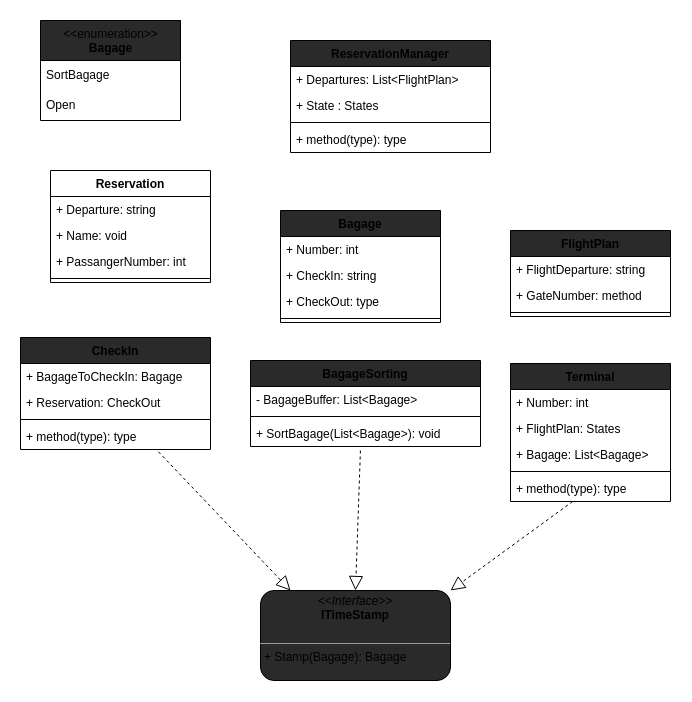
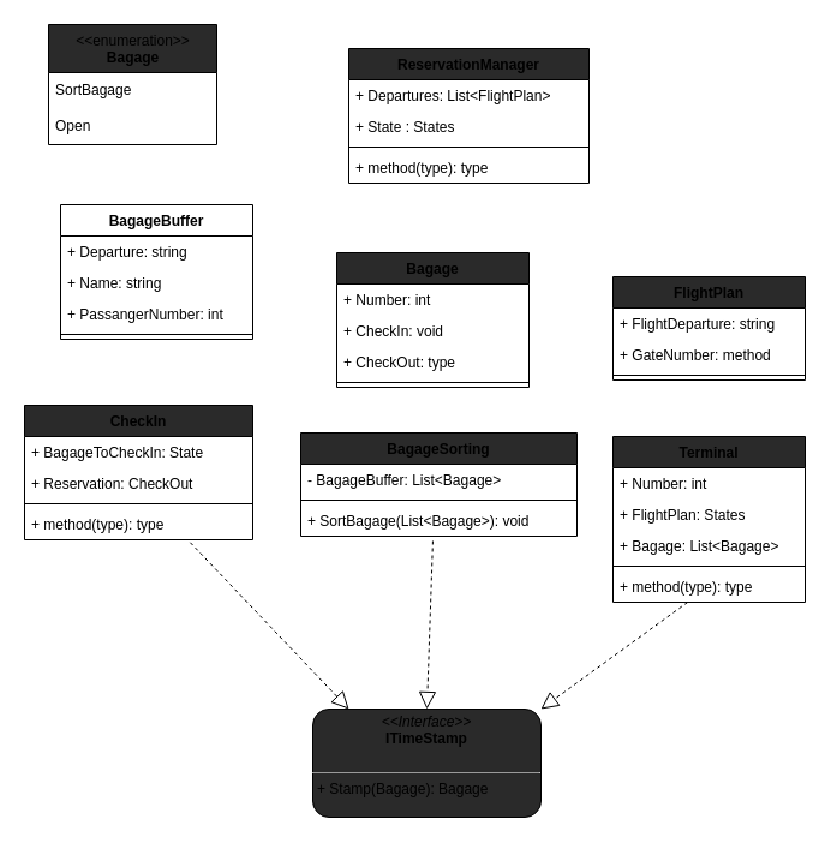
  <mxCell id="0" />
  <mxCell id="1" parent="0" />
- <mxCell id="2" value="Reservation" style="swimlane;fontStyle=1;align=center;verticalAlign=top;childLayout=stackLayout;horizontal=1;startSize=26;horizontalStack=0;resizeParent=1;resizeParentMax=0;resizeLast=0;collapsible=1;marginBottom=0;" parent="1" vertex="1"><mxGeometry x="50" y="170" width="160" height="112" as="geometry" /></mxCell>
+ <mxCell id="2" value="BagageBuffer" style="swimlane;fontStyle=1;align=center;verticalAlign=top;childLayout=stackLayout;horizontal=1;startSize=26;horizontalStack=0;resizeParent=1;resizeParentMax=0;resizeLast=0;collapsible=1;marginBottom=0;" parent="1" vertex="1"><mxGeometry x="50" y="170" width="160" height="112" as="geometry" /></mxCell>
  <mxCell id="3" value="+ Departure: string " style="text;strokeColor=none;fillColor=none;align=left;verticalAlign=top;spacingLeft=4;spacingRight=4;overflow=hidden;rotatable=0;points=[[0,0.5],[1,0.5]];portConstraint=eastwest;" parent="2" vertex="1"><mxGeometry y="26" width="160" height="26" as="geometry" /></mxCell>
- <mxCell id="4" value="+ Name: void" style="text;strokeColor=none;fillColor=none;align=left;verticalAlign=top;spacingLeft=4;spacingRight=4;overflow=hidden;rotatable=0;points=[[0,0.5],[1,0.5]];portConstraint=eastwest;" parent="2" vertex="1"><mxGeometry y="52" width="160" height="26" as="geometry" /></mxCell>
+ <mxCell id="4" value="+ Name: string" style="text;strokeColor=none;fillColor=none;align=left;verticalAlign=top;spacingLeft=4;spacingRight=4;overflow=hidden;rotatable=0;points=[[0,0.5],[1,0.5]];portConstraint=eastwest;" parent="2" vertex="1"><mxGeometry y="52" width="160" height="26" as="geometry" /></mxCell>
  <mxCell id="5" value="+ PassangerNumber: int" style="text;strokeColor=none;fillColor=none;align=left;verticalAlign=top;spacingLeft=4;spacingRight=4;overflow=hidden;rotatable=0;points=[[0,0.5],[1,0.5]];portConstraint=eastwest;" parent="2" vertex="1"><mxGeometry y="78" width="160" height="26" as="geometry" /></mxCell>
  <mxCell id="6" value="" style="line;strokeWidth=1;fillColor=none;align=left;verticalAlign=middle;spacingTop=-1;spacingLeft=3;spacingRight=3;rotatable=0;labelPosition=right;points=[];portConstraint=eastwest;" parent="2" vertex="1"><mxGeometry y="104" width="160" height="8" as="geometry" /></mxCell>
  <mxCell id="7" value="FlightPlan" style="swimlane;fontStyle=1;align=center;verticalAlign=top;childLayout=stackLayout;horizontal=1;startSize=26;horizontalStack=0;resizeParent=1;resizeParentMax=0;resizeLast=0;collapsible=1;marginBottom=0;fillColor=#2a2a2a;" parent="1" vertex="1"><mxGeometry x="510" y="230" width="160" height="86" as="geometry" /></mxCell>
  <mxCell id="8" value="+ FlightDeparture: string" style="text;strokeColor=none;fillColor=none;align=left;verticalAlign=top;spacingLeft=4;spacingRight=4;overflow=hidden;rotatable=0;points=[[0,0.5],[1,0.5]];portConstraint=eastwest;" parent="7" vertex="1"><mxGeometry y="26" width="160" height="26" as="geometry" /></mxCell>
  <mxCell id="9" value="+ GateNumber: method" style="text;strokeColor=none;fillColor=none;align=left;verticalAlign=top;spacingLeft=4;spacingRight=4;overflow=hidden;rotatable=0;points=[[0,0.5],[1,0.5]];portConstraint=eastwest;" parent="7" vertex="1"><mxGeometry y="52" width="160" height="26" as="geometry" /></mxCell>
  <mxCell id="10" value="" style="line;strokeWidth=1;fillColor=none;align=left;verticalAlign=middle;spacingTop=-1;spacingLeft=3;spacingRight=3;rotatable=0;labelPosition=right;points=[];portConstraint=eastwest;" parent="7" vertex="1"><mxGeometry y="78" width="160" height="8" as="geometry" /></mxCell>
  <mxCell id="11" value="BagageSorting" style="swimlane;fontStyle=1;align=center;verticalAlign=top;childLayout=stackLayout;horizontal=1;startSize=26;horizontalStack=0;resizeParent=1;resizeParentMax=0;resizeLast=0;collapsible=1;marginBottom=0;fillColor=#2a2a2a;" parent="1" vertex="1"><mxGeometry x="250" y="360" width="230" height="86" as="geometry" /></mxCell>
  <mxCell id="12" value="- BagageBuffer: List&lt;Bagage&gt;" style="text;strokeColor=none;fillColor=none;align=left;verticalAlign=top;spacingLeft=4;spacingRight=4;overflow=hidden;rotatable=0;points=[[0,0.5],[1,0.5]];portConstraint=eastwest;" parent="11" vertex="1"><mxGeometry y="26" width="230" height="26" as="geometry" /></mxCell>
  <mxCell id="13" value="" style="line;strokeWidth=1;fillColor=none;align=left;verticalAlign=middle;spacingTop=-1;spacingLeft=3;spacingRight=3;rotatable=0;labelPosition=right;points=[];portConstraint=eastwest;" parent="11" vertex="1"><mxGeometry y="52" width="230" height="8" as="geometry" /></mxCell>
  <mxCell id="14" value="+ SortBagage(List&lt;Bagage&gt;): void" style="text;strokeColor=none;fillColor=none;align=left;verticalAlign=top;spacingLeft=4;spacingRight=4;overflow=hidden;rotatable=0;points=[[0,0.5],[1,0.5]];portConstraint=eastwest;" parent="11" vertex="1"><mxGeometry y="60" width="230" height="26" as="geometry" /></mxCell>
  <mxCell id="15" value="Terminal" style="swimlane;fontStyle=1;align=center;verticalAlign=top;childLayout=stackLayout;horizontal=1;startSize=26;horizontalStack=0;resizeParent=1;resizeParentMax=0;resizeLast=0;collapsible=1;marginBottom=0;fillColor=#2a2a2a;" parent="1" vertex="1"><mxGeometry x="510" y="363" width="160" height="138" as="geometry" /></mxCell>
  <mxCell id="16" value="+ Number: int" style="text;strokeColor=none;fillColor=none;align=left;verticalAlign=top;spacingLeft=4;spacingRight=4;overflow=hidden;rotatable=0;points=[[0,0.5],[1,0.5]];portConstraint=eastwest;" parent="15" vertex="1"><mxGeometry y="26" width="160" height="26" as="geometry" /></mxCell>
  <mxCell id="17" value="+ FlightPlan: States" style="text;strokeColor=none;fillColor=none;align=left;verticalAlign=top;spacingLeft=4;spacingRight=4;overflow=hidden;rotatable=0;points=[[0,0.5],[1,0.5]];portConstraint=eastwest;" vertex="1" parent="15"><mxGeometry y="52" width="160" height="26" as="geometry" /></mxCell>
  <mxCell id="18" value="+ Bagage: List&lt;Bagage&gt;" style="text;strokeColor=none;fillColor=none;align=left;verticalAlign=top;spacingLeft=4;spacingRight=4;overflow=hidden;rotatable=0;points=[[0,0.5],[1,0.5]];portConstraint=eastwest;" vertex="1" parent="15"><mxGeometry y="78" width="160" height="26" as="geometry" /></mxCell>
  <mxCell id="19" value="" style="line;strokeWidth=1;fillColor=none;align=left;verticalAlign=middle;spacingTop=-1;spacingLeft=3;spacingRight=3;rotatable=0;labelPosition=right;points=[];portConstraint=eastwest;" parent="15" vertex="1"><mxGeometry y="104" width="160" height="8" as="geometry" /></mxCell>
  <mxCell id="20" value="+ method(type): type" style="text;strokeColor=none;fillColor=none;align=left;verticalAlign=top;spacingLeft=4;spacingRight=4;overflow=hidden;rotatable=0;points=[[0,0.5],[1,0.5]];portConstraint=eastwest;" parent="15" vertex="1"><mxGeometry y="112" width="160" height="26" as="geometry" /></mxCell>
  <mxCell id="21" value="CheckIn" style="swimlane;fontStyle=1;align=center;verticalAlign=top;childLayout=stackLayout;horizontal=1;startSize=26;horizontalStack=0;resizeParent=1;resizeParentMax=0;resizeLast=0;collapsible=1;marginBottom=0;fillColor=#2a2a2a;" parent="1" vertex="1"><mxGeometry x="20" y="337" width="190" height="112" as="geometry" /></mxCell>
- <mxCell id="22" value="+ BagageToCheckIn: Bagage " style="text;strokeColor=none;fillColor=none;align=left;verticalAlign=top;spacingLeft=4;spacingRight=4;overflow=hidden;rotatable=0;points=[[0,0.5],[1,0.5]];portConstraint=eastwest;" parent="21" vertex="1"><mxGeometry y="26" width="190" height="26" as="geometry" /></mxCell>
+ <mxCell id="22" value="+ BagageToCheckIn: State " style="text;strokeColor=none;fillColor=none;align=left;verticalAlign=top;spacingLeft=4;spacingRight=4;overflow=hidden;rotatable=0;points=[[0,0.5],[1,0.5]];portConstraint=eastwest;" parent="21" vertex="1"><mxGeometry y="26" width="190" height="26" as="geometry" /></mxCell>
  <mxCell id="23" value="+ Reservation: CheckOut" style="text;strokeColor=none;fillColor=none;align=left;verticalAlign=top;spacingLeft=4;spacingRight=4;overflow=hidden;rotatable=0;points=[[0,0.5],[1,0.5]];portConstraint=eastwest;" parent="21" vertex="1"><mxGeometry y="52" width="190" height="26" as="geometry" /></mxCell>
  <mxCell id="24" value="" style="line;strokeWidth=1;fillColor=none;align=left;verticalAlign=middle;spacingTop=-1;spacingLeft=3;spacingRight=3;rotatable=0;labelPosition=right;points=[];portConstraint=eastwest;" parent="21" vertex="1"><mxGeometry y="78" width="190" height="8" as="geometry" /></mxCell>
  <mxCell id="25" value="+ method(type): type" style="text;strokeColor=none;fillColor=none;align=left;verticalAlign=top;spacingLeft=4;spacingRight=4;overflow=hidden;rotatable=0;points=[[0,0.5],[1,0.5]];portConstraint=eastwest;" parent="21" vertex="1"><mxGeometry y="86" width="190" height="26" as="geometry" /></mxCell>
  <mxCell id="26" value="Bagage" style="swimlane;fontStyle=1;align=center;verticalAlign=top;childLayout=stackLayout;horizontal=1;startSize=26;horizontalStack=0;resizeParent=1;resizeParentMax=0;resizeLast=0;collapsible=1;marginBottom=0;fillColor=#2a2a2a;" parent="1" vertex="1"><mxGeometry x="280" y="210" width="160" height="112" as="geometry" /></mxCell>
  <mxCell id="27" value="+ Number: int" style="text;strokeColor=none;fillColor=none;align=left;verticalAlign=top;spacingLeft=4;spacingRight=4;overflow=hidden;rotatable=0;points=[[0,0.5],[1,0.5]];portConstraint=eastwest;" parent="26" vertex="1"><mxGeometry y="26" width="160" height="26" as="geometry" /></mxCell>
- <mxCell id="28" value="+ CheckIn: string" style="text;strokeColor=none;fillColor=none;align=left;verticalAlign=top;spacingLeft=4;spacingRight=4;overflow=hidden;rotatable=0;points=[[0,0.5],[1,0.5]];portConstraint=eastwest;" parent="26" vertex="1"><mxGeometry y="52" width="160" height="26" as="geometry" /></mxCell>
+ <mxCell id="28" value="+ CheckIn: void" style="text;strokeColor=none;fillColor=none;align=left;verticalAlign=top;spacingLeft=4;spacingRight=4;overflow=hidden;rotatable=0;points=[[0,0.5],[1,0.5]];portConstraint=eastwest;" parent="26" vertex="1"><mxGeometry y="52" width="160" height="26" as="geometry" /></mxCell>
  <mxCell id="29" value="+ CheckOut: type" style="text;strokeColor=none;fillColor=none;align=left;verticalAlign=top;spacingLeft=4;spacingRight=4;overflow=hidden;rotatable=0;points=[[0,0.5],[1,0.5]];portConstraint=eastwest;" parent="26" vertex="1"><mxGeometry y="78" width="160" height="26" as="geometry" /></mxCell>
  <mxCell id="30" value="" style="line;strokeWidth=1;fillColor=none;align=left;verticalAlign=middle;spacingTop=-1;spacingLeft=3;spacingRight=3;rotatable=0;labelPosition=right;points=[];portConstraint=eastwest;" parent="26" vertex="1"><mxGeometry y="104" width="160" height="8" as="geometry" /></mxCell>
  <mxCell id="31" value="ReservationManager" style="swimlane;fontStyle=1;align=center;verticalAlign=top;childLayout=stackLayout;horizontal=1;startSize=26;horizontalStack=0;resizeParent=1;resizeParentMax=0;resizeLast=0;collapsible=1;marginBottom=0;fillColor=#2a2a2a;" parent="1" vertex="1"><mxGeometry x="290" y="40" width="200" height="112" as="geometry" /></mxCell>
  <mxCell id="32" value="+ Departures: List&lt;FlightPlan&gt;" style="text;strokeColor=none;fillColor=none;align=left;verticalAlign=top;spacingLeft=4;spacingRight=4;overflow=hidden;rotatable=0;points=[[0,0.5],[1,0.5]];portConstraint=eastwest;" parent="31" vertex="1"><mxGeometry y="26" width="200" height="26" as="geometry" /></mxCell>
  <mxCell id="33" value="+ State : States" style="text;strokeColor=none;fillColor=none;align=left;verticalAlign=top;spacingLeft=4;spacingRight=4;overflow=hidden;rotatable=0;points=[[0,0.5],[1,0.5]];portConstraint=eastwest;" parent="31" vertex="1"><mxGeometry y="52" width="200" height="26" as="geometry" /></mxCell>
  <mxCell id="34" value="" style="line;strokeWidth=1;fillColor=none;align=left;verticalAlign=middle;spacingTop=-1;spacingLeft=3;spacingRight=3;rotatable=0;labelPosition=right;points=[];portConstraint=eastwest;" parent="31" vertex="1"><mxGeometry y="78" width="200" height="8" as="geometry" /></mxCell>
  <mxCell id="35" value="+ method(type): type" style="text;strokeColor=none;fillColor=none;align=left;verticalAlign=top;spacingLeft=4;spacingRight=4;overflow=hidden;rotatable=0;points=[[0,0.5],[1,0.5]];portConstraint=eastwest;" parent="31" vertex="1"><mxGeometry y="86" width="200" height="26" as="geometry" /></mxCell>
  <mxCell id="36" value="&amp;lt;&amp;lt;enumeration&amp;gt;&amp;gt;&lt;br&gt;&lt;b&gt;Bagage&lt;/b&gt;" style="swimlane;fontStyle=0;align=center;verticalAlign=top;childLayout=stackLayout;horizontal=1;startSize=40;horizontalStack=0;resizeParent=1;resizeParentMax=0;resizeLast=0;collapsible=0;marginBottom=0;html=1;fillColor=#2a2a2a;" parent="1" vertex="1"><mxGeometry x="40" width="140" height="100" as="geometry" y="20" /></mxCell>
  <mxCell id="37" value="SortBagage" style="text;html=1;strokeColor=none;fillColor=none;align=left;verticalAlign=middle;spacingLeft=4;spacingRight=4;overflow=hidden;rotatable=0;points=[[0,0.5],[1,0.5]];portConstraint=eastwest;" parent="36" vertex="1"><mxGeometry y="40" width="140" height="30" as="geometry" /></mxCell>
  <mxCell id="38" value="Open" style="text;html=1;strokeColor=none;fillColor=none;align=left;verticalAlign=middle;spacingLeft=4;spacingRight=4;overflow=hidden;rotatable=0;points=[[0,0.5],[1,0.5]];portConstraint=eastwest;" parent="36" vertex="1"><mxGeometry y="70" width="140" height="30" as="geometry" /></mxCell>
  <mxCell id="39" value="&lt;p style=&quot;margin: 0px ; margin-top: 4px ; text-align: center&quot;&gt;&lt;i&gt;&amp;lt;&amp;lt;Interface&amp;gt;&amp;gt;&lt;/i&gt;&lt;br&gt;&lt;b&gt;ITimeStamp&lt;/b&gt;&lt;/p&gt;&lt;br&gt;&lt;hr size=&quot;1&quot;&gt;&lt;p style=&quot;margin: 0px ; margin-left: 4px&quot;&gt;+ Stamp(Bagage): Bagage&lt;/p&gt;" style="verticalAlign=top;align=left;overflow=fill;fontSize=12;fontFamily=Helvetica;html=1;fillColor=#2a2a2a;rounded=1;" parent="1" vertex="1"><mxGeometry x="260" y="590" width="190" height="90" as="geometry" /></mxCell>
  <mxCell id="40" value="" style="endArrow=block;dashed=1;endFill=0;endSize=12;html=1;entryX=1;entryY=0;entryDx=0;entryDy=0;" parent="1" source="20" target="39" edge="1"><mxGeometry width="160" relative="1" as="geometry"><mxPoint x="410" y="520" as="sourcePoint" /><mxPoint x="570" y="520" as="targetPoint" /></mxGeometry></mxCell>
  <mxCell id="41" value="" style="endArrow=block;dashed=1;endFill=0;endSize=12;html=1;exitX=0.478;exitY=1.154;exitDx=0;exitDy=0;exitPerimeter=0;entryX=0.5;entryY=0;entryDx=0;entryDy=0;" parent="1" source="14" target="39" edge="1"><mxGeometry width="160" relative="1" as="geometry"><mxPoint x="200" y="540" as="sourcePoint" /><mxPoint x="360" y="540" as="targetPoint" /></mxGeometry></mxCell>
  <mxCell id="42" value="" style="endArrow=block;dashed=1;endFill=0;endSize=12;html=1;exitX=0.726;exitY=1.088;exitDx=0;exitDy=0;exitPerimeter=0;entryX=0.158;entryY=0;entryDx=0;entryDy=0;entryPerimeter=0;" parent="1" source="25" target="39" edge="1"><mxGeometry width="160" relative="1" as="geometry"><mxPoint x="154" y="530" as="sourcePoint" /><mxPoint x="314" y="530" as="targetPoint" /></mxGeometry></mxCell>
